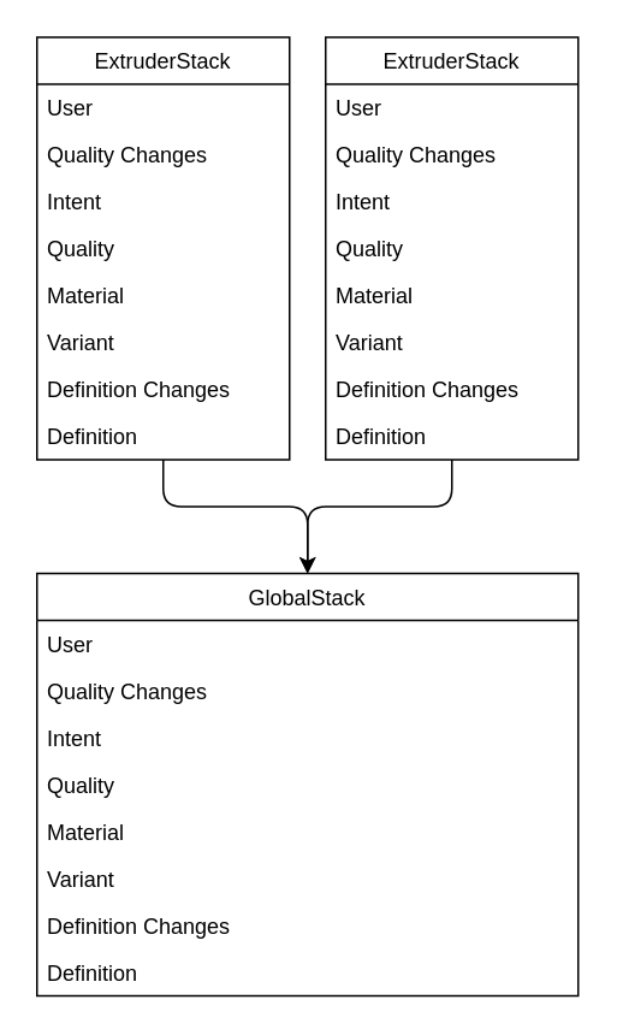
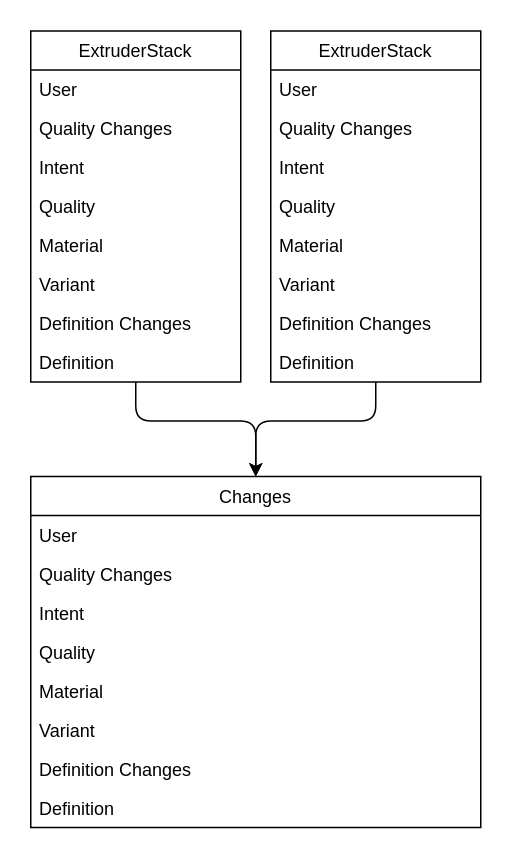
  <mxCell id="0" />
  <mxCell id="1" parent="0" />
  <mxCell id="2" value="ExtruderStack" style="swimlane;fontStyle=0;childLayout=stackLayout;horizontal=1;startSize=26;fillColor=none;horizontalStack=0;resizeParent=1;resizeParentMax=0;resizeLast=0;collapsible=1;marginBottom=0;" vertex="1" parent="1"><mxGeometry x="20" y="20" width="140" height="234" as="geometry" /></mxCell>
  <mxCell id="3" value="User" style="text;strokeColor=none;fillColor=none;align=left;verticalAlign=top;spacingLeft=4;spacingRight=4;overflow=hidden;rotatable=0;points=[[0,0.5],[1,0.5]];portConstraint=eastwest;" vertex="1" parent="2"><mxGeometry y="26" width="140" height="26" as="geometry" /></mxCell>
  <mxCell id="4" value="Quality Changes" style="text;strokeColor=none;fillColor=none;align=left;verticalAlign=top;spacingLeft=4;spacingRight=4;overflow=hidden;rotatable=0;points=[[0,0.5],[1,0.5]];portConstraint=eastwest;" vertex="1" parent="2"><mxGeometry y="52" width="140" height="26" as="geometry" /></mxCell>
  <mxCell id="5" value="Intent" style="text;strokeColor=none;fillColor=none;align=left;verticalAlign=top;spacingLeft=4;spacingRight=4;overflow=hidden;rotatable=0;points=[[0,0.5],[1,0.5]];portConstraint=eastwest;" vertex="1" parent="2"><mxGeometry y="78" width="140" height="26" as="geometry" /></mxCell>
  <mxCell id="6" value="Quality" style="text;strokeColor=none;fillColor=none;align=left;verticalAlign=top;spacingLeft=4;spacingRight=4;overflow=hidden;rotatable=0;points=[[0,0.5],[1,0.5]];portConstraint=eastwest;" vertex="1" parent="2"><mxGeometry y="104" width="140" height="26" as="geometry" /></mxCell>
  <mxCell id="7" value="Material" style="text;strokeColor=none;fillColor=none;align=left;verticalAlign=top;spacingLeft=4;spacingRight=4;overflow=hidden;rotatable=0;points=[[0,0.5],[1,0.5]];portConstraint=eastwest;" vertex="1" parent="2"><mxGeometry y="130" width="140" height="26" as="geometry" /></mxCell>
  <mxCell id="8" value="Variant" style="text;strokeColor=none;fillColor=none;align=left;verticalAlign=top;spacingLeft=4;spacingRight=4;overflow=hidden;rotatable=0;points=[[0,0.5],[1,0.5]];portConstraint=eastwest;" vertex="1" parent="2"><mxGeometry y="156" width="140" height="26" as="geometry" /></mxCell>
  <mxCell id="9" value="Definition Changes" style="text;strokeColor=none;fillColor=none;align=left;verticalAlign=top;spacingLeft=4;spacingRight=4;overflow=hidden;rotatable=0;points=[[0,0.5],[1,0.5]];portConstraint=eastwest;" vertex="1" parent="2"><mxGeometry y="182" width="140" height="26" as="geometry" /></mxCell>
  <mxCell id="10" value="Definition" style="text;strokeColor=none;fillColor=none;align=left;verticalAlign=top;spacingLeft=4;spacingRight=4;overflow=hidden;rotatable=0;points=[[0,0.5],[1,0.5]];portConstraint=eastwest;" vertex="1" parent="2"><mxGeometry y="208" width="140" height="26" as="geometry" /></mxCell>
- <mxCell id="11" value="GlobalStack" style="swimlane;fontStyle=0;childLayout=stackLayout;horizontal=1;startSize=26;fillColor=none;horizontalStack=0;resizeParent=1;resizeParentMax=0;resizeLast=0;collapsible=1;marginBottom=0;" vertex="1" parent="1"><mxGeometry x="20" y="317" width="300" height="234" as="geometry" /></mxCell>
+ <mxCell id="11" value="Changes" style="swimlane;fontStyle=0;childLayout=stackLayout;horizontal=1;startSize=26;fillColor=none;horizontalStack=0;resizeParent=1;resizeParentMax=0;resizeLast=0;collapsible=1;marginBottom=0;" vertex="1" parent="1"><mxGeometry x="20" y="317" width="300" height="234" as="geometry" /></mxCell>
  <mxCell id="12" value="User" style="text;strokeColor=none;fillColor=none;align=left;verticalAlign=top;spacingLeft=4;spacingRight=4;overflow=hidden;rotatable=0;points=[[0,0.5],[1,0.5]];portConstraint=eastwest;" vertex="1" parent="11"><mxGeometry y="26" width="300" height="26" as="geometry" /></mxCell>
  <mxCell id="13" value="Quality Changes" style="text;strokeColor=none;fillColor=none;align=left;verticalAlign=top;spacingLeft=4;spacingRight=4;overflow=hidden;rotatable=0;points=[[0,0.5],[1,0.5]];portConstraint=eastwest;" vertex="1" parent="11"><mxGeometry y="52" width="300" height="26" as="geometry" /></mxCell>
  <mxCell id="14" value="Intent" style="text;strokeColor=none;fillColor=none;align=left;verticalAlign=top;spacingLeft=4;spacingRight=4;overflow=hidden;rotatable=0;points=[[0,0.5],[1,0.5]];portConstraint=eastwest;" vertex="1" parent="11"><mxGeometry y="78" width="300" height="26" as="geometry" /></mxCell>
  <mxCell id="15" value="Quality" style="text;strokeColor=none;fillColor=none;align=left;verticalAlign=top;spacingLeft=4;spacingRight=4;overflow=hidden;rotatable=0;points=[[0,0.5],[1,0.5]];portConstraint=eastwest;" vertex="1" parent="11"><mxGeometry y="104" width="300" height="26" as="geometry" /></mxCell>
  <mxCell id="16" value="Material" style="text;strokeColor=none;fillColor=none;align=left;verticalAlign=top;spacingLeft=4;spacingRight=4;overflow=hidden;rotatable=0;points=[[0,0.5],[1,0.5]];portConstraint=eastwest;" vertex="1" parent="11"><mxGeometry y="130" width="300" height="26" as="geometry" /></mxCell>
  <mxCell id="17" value="Variant" style="text;strokeColor=none;fillColor=none;align=left;verticalAlign=top;spacingLeft=4;spacingRight=4;overflow=hidden;rotatable=0;points=[[0,0.5],[1,0.5]];portConstraint=eastwest;" vertex="1" parent="11"><mxGeometry y="156" width="300" height="26" as="geometry" /></mxCell>
  <mxCell id="18" value="Definition Changes" style="text;strokeColor=none;fillColor=none;align=left;verticalAlign=top;spacingLeft=4;spacingRight=4;overflow=hidden;rotatable=0;points=[[0,0.5],[1,0.5]];portConstraint=eastwest;" vertex="1" parent="11"><mxGeometry y="182" width="300" height="26" as="geometry" /></mxCell>
  <mxCell id="19" value="Definition" style="text;strokeColor=none;fillColor=none;align=left;verticalAlign=top;spacingLeft=4;spacingRight=4;overflow=hidden;rotatable=0;points=[[0,0.5],[1,0.5]];portConstraint=eastwest;" vertex="1" parent="11"><mxGeometry y="208" width="300" height="26" as="geometry" /></mxCell>
  <mxCell id="20" value="ExtruderStack" style="swimlane;fontStyle=0;childLayout=stackLayout;horizontal=1;startSize=26;fillColor=none;horizontalStack=0;resizeParent=1;resizeParentMax=0;resizeLast=0;collapsible=1;marginBottom=0;" vertex="1" parent="1"><mxGeometry x="180" y="20" width="140" height="234" as="geometry" /></mxCell>
  <mxCell id="21" value="User" style="text;strokeColor=none;fillColor=none;align=left;verticalAlign=top;spacingLeft=4;spacingRight=4;overflow=hidden;rotatable=0;points=[[0,0.5],[1,0.5]];portConstraint=eastwest;" vertex="1" parent="20"><mxGeometry y="26" width="140" height="26" as="geometry" /></mxCell>
  <mxCell id="22" value="Quality Changes" style="text;strokeColor=none;fillColor=none;align=left;verticalAlign=top;spacingLeft=4;spacingRight=4;overflow=hidden;rotatable=0;points=[[0,0.5],[1,0.5]];portConstraint=eastwest;" vertex="1" parent="20"><mxGeometry y="52" width="140" height="26" as="geometry" /></mxCell>
  <mxCell id="23" value="Intent" style="text;strokeColor=none;fillColor=none;align=left;verticalAlign=top;spacingLeft=4;spacingRight=4;overflow=hidden;rotatable=0;points=[[0,0.5],[1,0.5]];portConstraint=eastwest;" vertex="1" parent="20"><mxGeometry y="78" width="140" height="26" as="geometry" /></mxCell>
  <mxCell id="24" value="Quality" style="text;strokeColor=none;fillColor=none;align=left;verticalAlign=top;spacingLeft=4;spacingRight=4;overflow=hidden;rotatable=0;points=[[0,0.5],[1,0.5]];portConstraint=eastwest;" vertex="1" parent="20"><mxGeometry y="104" width="140" height="26" as="geometry" /></mxCell>
  <mxCell id="25" value="Material" style="text;strokeColor=none;fillColor=none;align=left;verticalAlign=top;spacingLeft=4;spacingRight=4;overflow=hidden;rotatable=0;points=[[0,0.5],[1,0.5]];portConstraint=eastwest;" vertex="1" parent="20"><mxGeometry y="130" width="140" height="26" as="geometry" /></mxCell>
  <mxCell id="26" value="Variant" style="text;strokeColor=none;fillColor=none;align=left;verticalAlign=top;spacingLeft=4;spacingRight=4;overflow=hidden;rotatable=0;points=[[0,0.5],[1,0.5]];portConstraint=eastwest;" vertex="1" parent="20"><mxGeometry y="156" width="140" height="26" as="geometry" /></mxCell>
  <mxCell id="27" value="Definition Changes" style="text;strokeColor=none;fillColor=none;align=left;verticalAlign=top;spacingLeft=4;spacingRight=4;overflow=hidden;rotatable=0;points=[[0,0.5],[1,0.5]];portConstraint=eastwest;" vertex="1" parent="20"><mxGeometry y="182" width="140" height="26" as="geometry" /></mxCell>
  <mxCell id="28" value="Definition" style="text;strokeColor=none;fillColor=none;align=left;verticalAlign=top;spacingLeft=4;spacingRight=4;overflow=hidden;rotatable=0;points=[[0,0.5],[1,0.5]];portConstraint=eastwest;" vertex="1" parent="20"><mxGeometry y="208" width="140" height="26" as="geometry" /></mxCell>
  <mxCell id="29" value="" style="endArrow=classic;html=1;entryX=0.5;entryY=0;entryDx=0;entryDy=0;exitX=0.5;exitY=1;exitDx=0;exitDy=0;" edge="1" parent="1" source="2" target="11"><mxGeometry width="50" height="50" relative="1" as="geometry"><mxPoint x="20" y="270" as="sourcePoint" /><mxPoint x="70" y="540" as="targetPoint" /><Array as="points"><mxPoint x="90" y="280" /><mxPoint x="170" y="280" /></Array></mxGeometry></mxCell>
  <mxCell id="30" value="" style="endArrow=classic;html=1;exitX=0.5;exitY=1;exitDx=0;exitDy=0;exitPerimeter=0;entryX=0.5;entryY=0;entryDx=0;entryDy=0;" edge="1" parent="1" source="28" target="11"><mxGeometry width="50" height="50" relative="1" as="geometry"><mxPoint x="450" y="320" as="sourcePoint" /><mxPoint x="500" y="270" as="targetPoint" /><Array as="points"><mxPoint x="250" y="280" /><mxPoint x="170" y="280" /></Array></mxGeometry></mxCell>
